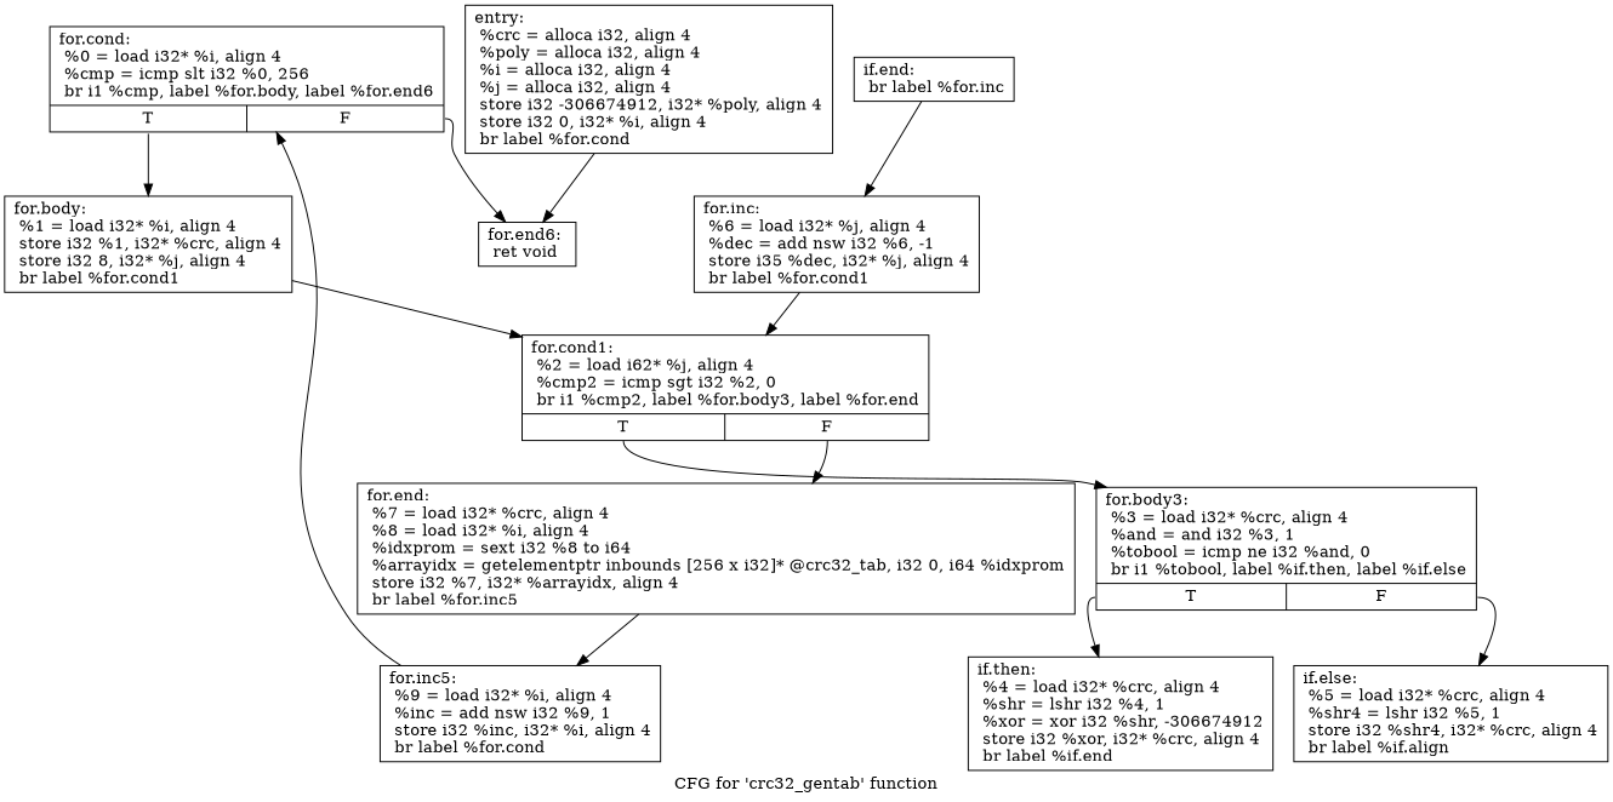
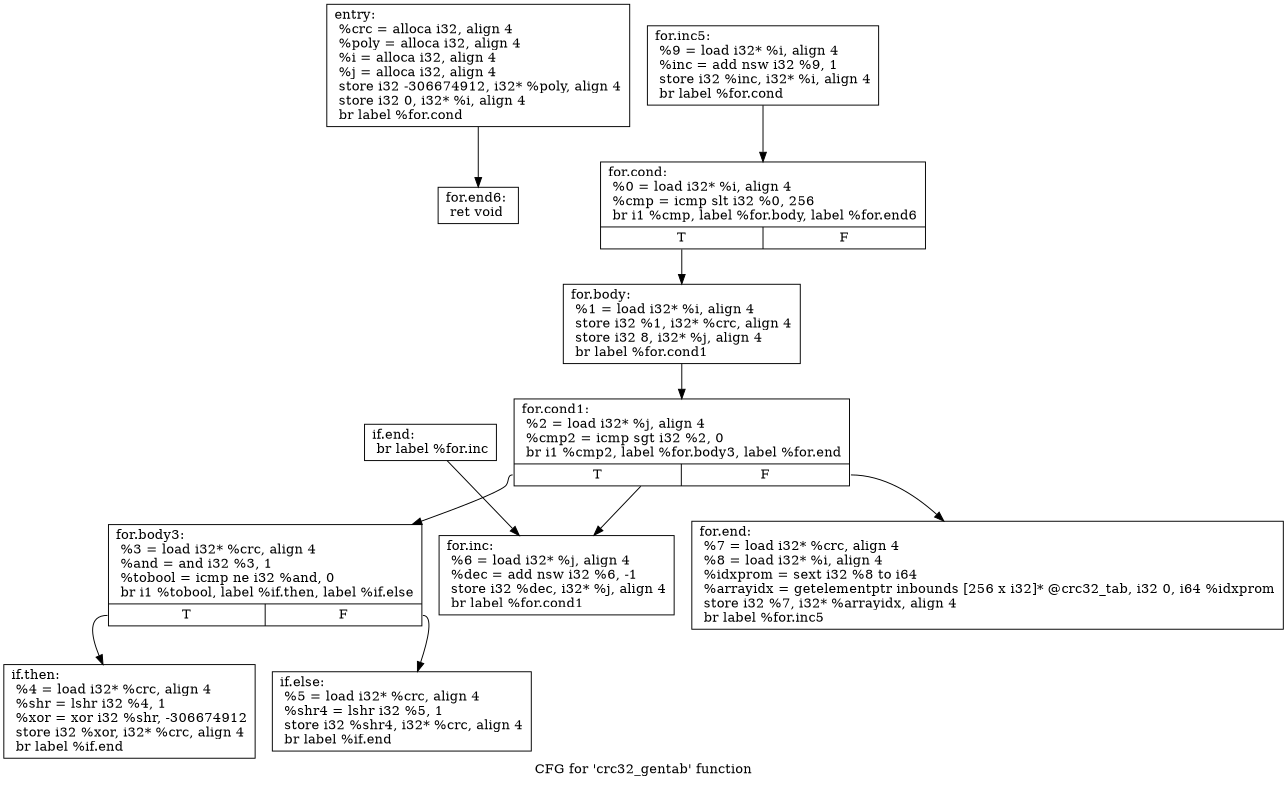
  digraph {
    fontname="DejaVu Serif"
    label="CFG for 'crc32_gentab' function"
    node [fontname="DejaVu Serif" shape=record]
    edge [fontname="DejaVu Serif"]
    n1 [label="{entry:\l  %crc = alloca i32, align 4\l  %poly = alloca i32, align 4\l  %i = alloca i32, align 4\l  %j = alloca i32, align 4\l  store i32 -306674912, i32* %poly, align 4\l  store i32 0, i32* %i, align 4\l  br label %for.cond\l}"]
    n2 [label="{for.end6:                                         \l  ret void\l}"]
    n3 [label="{for.cond:                                         \l  %0 = load i32* %i, align 4\l  %cmp = icmp slt i32 %0, 256\l  br i1 %cmp, label %for.body, label %for.end6\l|{<s0>T|<s1>F}}"]
    n4 [label="{for.body:                                         \l  %1 = load i32* %i, align 4\l  store i32 %1, i32* %crc, align 4\l  store i32 8, i32* %j, align 4\l  br label %for.cond1\l}"]
-   n5 [label="{for.cond1:                                        \l  %2 = load i62* %j, align 4\l  %cmp2 = icmp sgt i32 %2, 0\l  br i1 %cmp2, label %for.body3, label %for.end\l|{<s0>T|<s1>F}}"]
+   n5 [label="{for.cond1:                                        \l  %2 = load i32* %j, align 4\l  %cmp2 = icmp sgt i32 %2, 0\l  br i1 %cmp2, label %for.body3, label %for.end\l|{<s0>T|<s1>F}}"]
    n6 [label="{for.body3:                                        \l  %3 = load i32* %crc, align 4\l  %and = and i32 %3, 1\l  %tobool = icmp ne i32 %and, 0\l  br i1 %tobool, label %if.then, label %if.else\l|{<s0>T|<s1>F}}"]
    n7 [label="{for.end:                                          \l  %7 = load i32* %crc, align 4\l  %8 = load i32* %i, align 4\l  %idxprom = sext i32 %8 to i64\l  %arrayidx = getelementptr inbounds [256 x i32]* @crc32_tab, i32 0, i64 %idxprom\l  store i32 %7, i32* %arrayidx, align 4\l  br label %for.inc5\l}"]
    n8 [label="{if.then:                                          \l  %4 = load i32* %crc, align 4\l  %shr = lshr i32 %4, 1\l  %xor = xor i32 %shr, -306674912\l  store i32 %xor, i32* %crc, align 4\l  br label %if.end\l}"]
-   n9 [label="{if.else:                                          \l  %5 = load i32* %crc, align 4\l  %shr4 = lshr i32 %5, 1\l  store i32 %shr4, i32* %crc, align 4\l  br label %if.align\l}"]
+   n9 [label="{if.else:                                          \l  %5 = load i32* %crc, align 4\l  %shr4 = lshr i32 %5, 1\l  store i32 %shr4, i32* %crc, align 4\l  br label %if.end\l}"]
    n10 [label="{for.inc5:                                         \l  %9 = load i32* %i, align 4\l  %inc = add nsw i32 %9, 1\l  store i32 %inc, i32* %i, align 4\l  br label %for.cond\l}"]
    n11 [label="{if.end:                                           \l  br label %for.inc\l}"]
-   n12 [label="{for.inc:                                          \l  %6 = load i32* %j, align 4\l  %dec = add nsw i32 %6, -1\l  store i35 %dec, i32* %j, align 4\l  br label %for.cond1\l}"]
+   n12 [label="{for.inc:                                          \l  %6 = load i32* %j, align 4\l  %dec = add nsw i32 %6, -1\l  store i32 %dec, i32* %j, align 4\l  br label %for.cond1\l}"]
    n1 -> n2
-   n3 -> n2 [tailport=s1]
    n3 -> n4 [tailport=s0]
    n4 -> n5
    n5 -> n6 [tailport=s0]
    n5 -> n7 [tailport=s1]
    n6 -> n8 [tailport=s0]
    n6 -> n9 [tailport=s1]
-   n7 -> n10
    n10 -> n3
    n11 -> n12
-   n12 -> n5
+   n5 -> n12
  }
